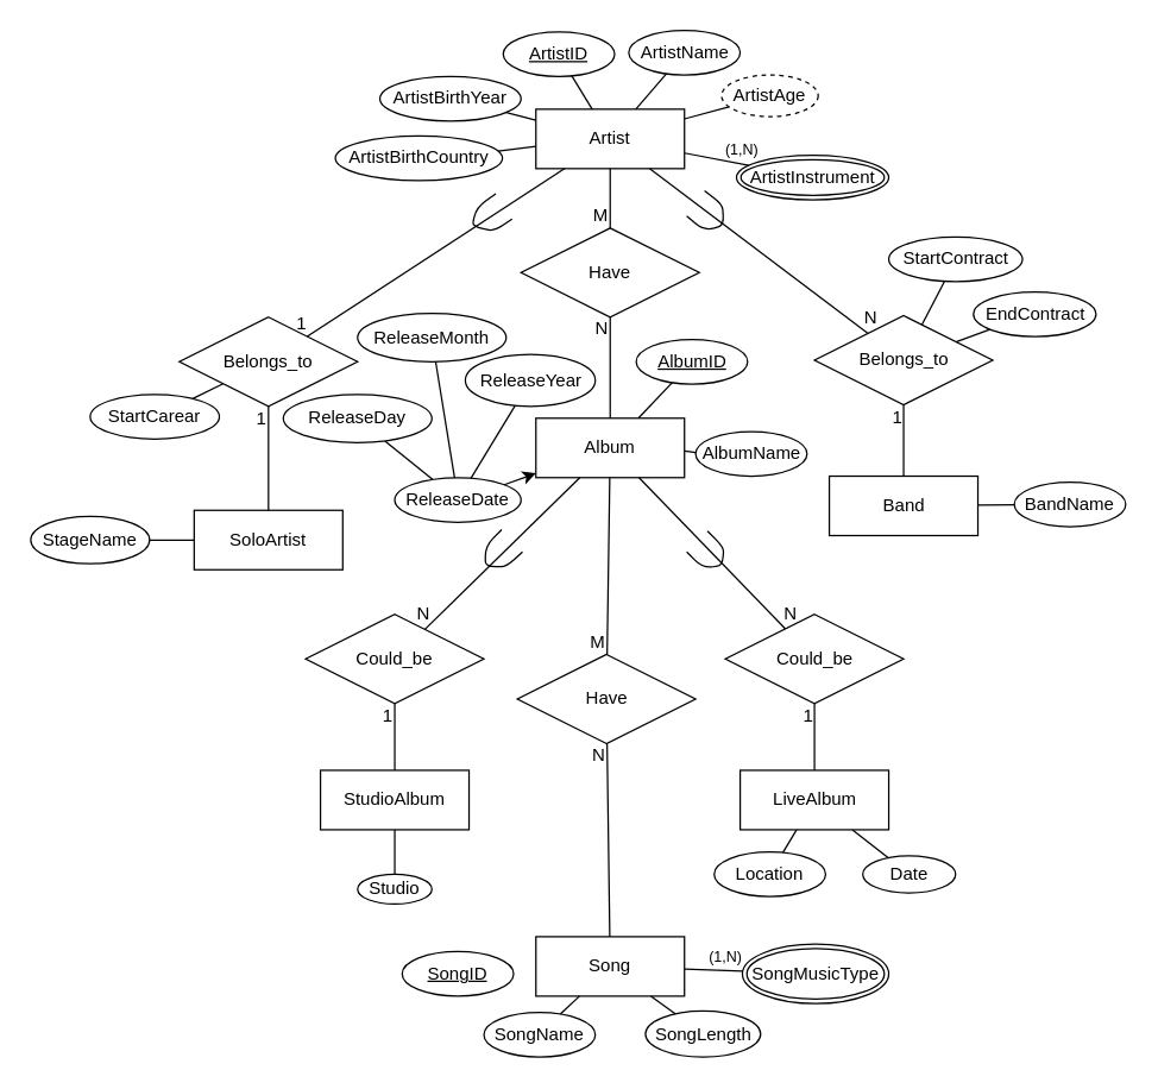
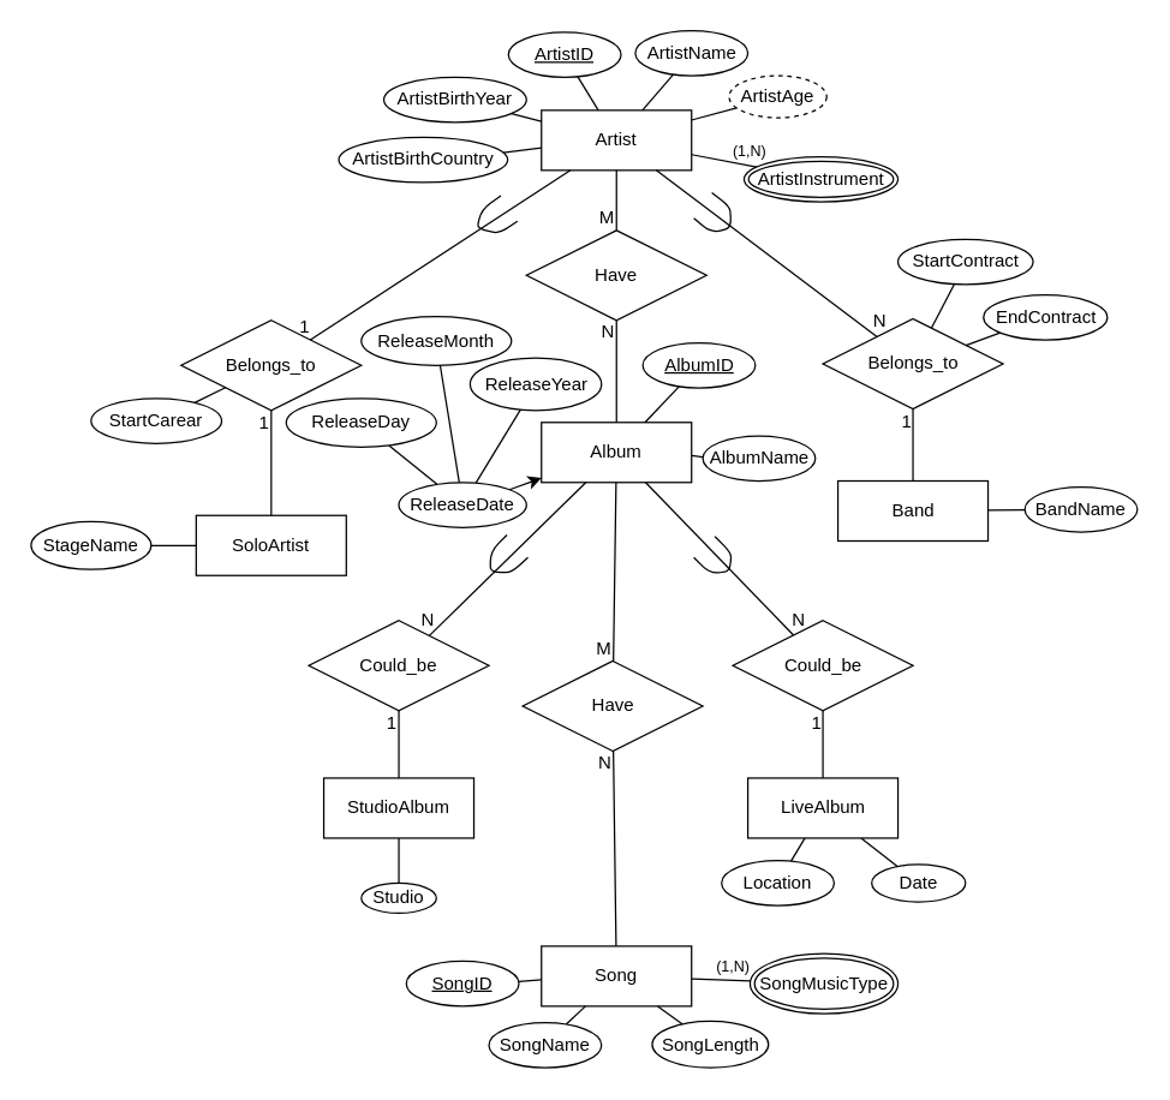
  <mxCell id="0" />
  <mxCell id="1" parent="0" />
  <mxCell id="2" value="Artist" style="whiteSpace=wrap;html=1;align=center;" parent="1" vertex="1"><mxGeometry x="360" y="73" width="100" height="40" as="geometry" /></mxCell>
  <mxCell id="3" value="Album" style="whiteSpace=wrap;html=1;align=center;" parent="1" vertex="1"><mxGeometry x="360" y="281" width="100" height="40" as="geometry" /></mxCell>
  <mxCell id="4" value="Song" style="whiteSpace=wrap;html=1;align=center;" parent="1" vertex="1"><mxGeometry x="360" y="630" width="100" height="40" as="geometry" /></mxCell>
  <mxCell id="5" value="ArtistID" style="ellipse;whiteSpace=wrap;html=1;align=center;fontStyle=4;" parent="1" vertex="1"><mxGeometry x="338" y="21" width="75" height="30" as="geometry" /></mxCell>
  <mxCell id="6" value="ArtistName" style="ellipse;whiteSpace=wrap;html=1;align=center;" parent="1" vertex="1"><mxGeometry x="422.5" y="20" width="75" height="30" as="geometry" /></mxCell>
  <mxCell id="7" value="ArtistBirthYear" style="ellipse;whiteSpace=wrap;html=1;align=center;" parent="1" vertex="1"><mxGeometry x="255" y="51" width="95" height="30" as="geometry" /></mxCell>
  <mxCell id="8" value="ArtistBirthCountry" style="ellipse;whiteSpace=wrap;html=1;align=center;" parent="1" vertex="1"><mxGeometry x="225" y="91" width="112.5" height="30" as="geometry" /></mxCell>
  <mxCell id="9" value="ArtistAge" style="ellipse;whiteSpace=wrap;html=1;align=center;dashed=1;" parent="1" vertex="1"><mxGeometry x="485" y="50" width="65" height="28" as="geometry" /></mxCell>
  <mxCell id="10" value="" style="endArrow=none;html=1;rounded=0;" parent="1" source="5" target="2" edge="1"><mxGeometry relative="1" as="geometry"><mxPoint x="340" y="13" as="sourcePoint" /><mxPoint x="330" y="13" as="targetPoint" /></mxGeometry></mxCell>
  <mxCell id="11" value="" style="endArrow=none;html=1;rounded=0;" parent="1" source="2" target="6" edge="1"><mxGeometry relative="1" as="geometry"><mxPoint x="480" y="13" as="sourcePoint" /><mxPoint x="510" y="23" as="targetPoint" /></mxGeometry></mxCell>
  <mxCell id="12" value="" style="endArrow=none;html=1;rounded=0;" parent="1" source="7" target="2" edge="1"><mxGeometry relative="1" as="geometry"><mxPoint x="290" y="53" as="sourcePoint" /><mxPoint x="330" y="53" as="targetPoint" /></mxGeometry></mxCell>
  <mxCell id="13" value="" style="endArrow=none;html=1;rounded=0;" parent="1" source="8" target="2" edge="1"><mxGeometry relative="1" as="geometry"><mxPoint x="330" y="153" as="sourcePoint" /><mxPoint x="370" y="153" as="targetPoint" /></mxGeometry></mxCell>
  <mxCell id="14" value="" style="endArrow=none;html=1;rounded=0;" parent="1" source="2" target="9" edge="1"><mxGeometry relative="1" as="geometry"><mxPoint x="360" y="43" as="sourcePoint" /><mxPoint x="440" y="103" as="targetPoint" /></mxGeometry></mxCell>
  <mxCell id="15" value="StageName" style="ellipse;whiteSpace=wrap;html=1;align=center;" parent="1" vertex="1"><mxGeometry x="20" y="347" width="80" height="32" as="geometry" /></mxCell>
  <mxCell id="16" value="" style="endArrow=none;html=1;rounded=0;" parent="1" source="15" target="85" edge="1"><mxGeometry relative="1" as="geometry"><mxPoint x="110" y="363" as="sourcePoint" /><mxPoint x="130" y="363" as="targetPoint" /></mxGeometry></mxCell>
  <mxCell id="17" value="Belongs_to" style="shape=rhombus;perimeter=rhombusPerimeter;whiteSpace=wrap;html=1;align=center;" parent="1" vertex="1"><mxGeometry x="120" y="213" width="120" height="60" as="geometry" /></mxCell>
  <mxCell id="18" value="" style="endArrow=none;html=1;rounded=0;" parent="1" source="2" target="17" edge="1"><mxGeometry relative="1" as="geometry"><mxPoint x="0" y="73" as="sourcePoint" /><mxPoint x="160" y="73" as="targetPoint" /></mxGeometry></mxCell>
  <mxCell id="19" value="1" style="resizable=0;html=1;align=right;verticalAlign=bottom;" parent="18" connectable="0" vertex="1"><mxGeometry x="1" relative="1" as="geometry" /></mxCell>
  <mxCell id="20" value="" style="endArrow=none;html=1;rounded=0;" parent="1" source="75" target="17" edge="1"><mxGeometry relative="1" as="geometry"><mxPoint x="130.926" y="268.287" as="sourcePoint" /><mxPoint x="160" y="73" as="targetPoint" /></mxGeometry></mxCell>
  <mxCell id="21" value="&lt;span lang=&quot;en&quot; class=&quot;HwtZe&quot;&gt;Have&lt;/span&gt;" style="shape=rhombus;perimeter=rhombusPerimeter;whiteSpace=wrap;html=1;align=center;" parent="1" vertex="1"><mxGeometry x="350" y="153" width="120" height="60" as="geometry" /></mxCell>
  <mxCell id="22" value="" style="endArrow=none;html=1;rounded=0;" parent="1" source="3" target="21" edge="1"><mxGeometry relative="1" as="geometry"><mxPoint x="540" y="333" as="sourcePoint" /><mxPoint x="540" y="433" as="targetPoint" /></mxGeometry></mxCell>
  <mxCell id="23" value="N" style="resizable=0;html=1;align=right;verticalAlign=bottom;" parent="22" connectable="0" vertex="1"><mxGeometry x="1" relative="1" as="geometry"><mxPoint x="-1" y="16" as="offset" /></mxGeometry></mxCell>
  <mxCell id="24" value="&lt;span lang=&quot;en&quot; class=&quot;HwtZe&quot;&gt;Belongs_to&lt;/span&gt;" style="shape=rhombus;perimeter=rhombusPerimeter;whiteSpace=wrap;html=1;align=center;" parent="1" vertex="1"><mxGeometry x="547.5" y="212" width="120" height="60" as="geometry" /></mxCell>
  <mxCell id="25" value="" style="endArrow=none;html=1;rounded=0;" parent="1" source="86" target="24" edge="1"><mxGeometry relative="1" as="geometry"><mxPoint x="607.5" y="319" as="sourcePoint" /><mxPoint x="607.5" y="269" as="targetPoint" /></mxGeometry></mxCell>
  <mxCell id="26" value="1" style="resizable=0;html=1;align=right;verticalAlign=bottom;" parent="25" connectable="0" vertex="1"><mxGeometry x="1" relative="1" as="geometry"><mxPoint x="-1" y="17" as="offset" /></mxGeometry></mxCell>
  <mxCell id="27" value="" style="endArrow=none;html=1;rounded=0;" parent="1" source="2" target="24" edge="1"><mxGeometry relative="1" as="geometry"><mxPoint x="420" y="123" as="sourcePoint" /><mxPoint x="420" y="223" as="targetPoint" /></mxGeometry></mxCell>
  <mxCell id="28" value="N" style="resizable=0;html=1;align=right;verticalAlign=bottom;" parent="27" connectable="0" vertex="1"><mxGeometry x="1" relative="1" as="geometry"><mxPoint x="7" y="-2" as="offset" /></mxGeometry></mxCell>
  <mxCell id="29" value="" style="endArrow=none;html=1;rounded=0;" parent="1" source="76" target="24" edge="1"><mxGeometry relative="1" as="geometry"><mxPoint x="558.426" y="264.287" as="sourcePoint" /><mxPoint x="620.227" y="215.364" as="targetPoint" /></mxGeometry></mxCell>
  <mxCell id="30" value="AlbumName" style="ellipse;whiteSpace=wrap;html=1;align=center;" parent="1" vertex="1"><mxGeometry x="467.5" y="290" width="75" height="30" as="geometry" /></mxCell>
  <mxCell id="31" value="" style="endArrow=none;html=1;rounded=0;" parent="1" source="74" target="3" edge="1"><mxGeometry relative="1" as="geometry"><mxPoint x="452.017" y="263.662" as="sourcePoint" /><mxPoint x="600" y="400" as="targetPoint" /></mxGeometry></mxCell>
  <mxCell id="32" value="" style="endArrow=none;html=1;rounded=0;" parent="1" source="30" target="3" edge="1"><mxGeometry relative="1" as="geometry"><mxPoint x="465" y="440" as="sourcePoint" /><mxPoint x="625" y="440" as="targetPoint" /></mxGeometry></mxCell>
  <mxCell id="33" value="Could_be" style="shape=rhombus;perimeter=rhombusPerimeter;whiteSpace=wrap;html=1;align=center;" parent="1" vertex="1"><mxGeometry x="205" y="413" width="120" height="60" as="geometry" /></mxCell>
  <mxCell id="34" value="Studio" style="ellipse;whiteSpace=wrap;html=1;align=center;" parent="1" vertex="1"><mxGeometry x="240" y="588" width="50" height="20" as="geometry" /></mxCell>
  <mxCell id="35" value="" style="endArrow=none;html=1;rounded=0;" parent="1" source="3" target="33" edge="1"><mxGeometry relative="1" as="geometry"><mxPoint x="420" y="123" as="sourcePoint" /><mxPoint x="420" y="223" as="targetPoint" /></mxGeometry></mxCell>
  <mxCell id="36" value="N" style="resizable=0;html=1;align=right;verticalAlign=bottom;" parent="35" connectable="0" vertex="1"><mxGeometry x="1" relative="1" as="geometry"><mxPoint x="4" y="-2" as="offset" /></mxGeometry></mxCell>
  <mxCell id="37" value="" style="endArrow=none;html=1;rounded=0;" parent="1" source="88" target="34" edge="1"><mxGeometry relative="1" as="geometry"><mxPoint x="265" y="558" as="sourcePoint" /><mxPoint x="505" y="418" as="targetPoint" /></mxGeometry></mxCell>
  <mxCell id="38" value="Have" style="shape=rhombus;perimeter=rhombusPerimeter;whiteSpace=wrap;html=1;align=center;" parent="1" vertex="1"><mxGeometry x="347.5" y="440" width="120" height="60" as="geometry" /></mxCell>
  <mxCell id="39" value="" style="endArrow=none;html=1;rounded=0;" parent="1" source="3" target="38" edge="1"><mxGeometry relative="1" as="geometry"><mxPoint x="392.308" y="393" as="sourcePoint" /><mxPoint x="264.545" y="485.273" as="targetPoint" /></mxGeometry></mxCell>
  <mxCell id="40" value="M" style="resizable=0;html=1;align=right;verticalAlign=bottom;" parent="39" connectable="0" vertex="1"><mxGeometry x="1" relative="1" as="geometry"><mxPoint x="-1" as="offset" /></mxGeometry></mxCell>
  <mxCell id="41" value="" style="group;rotation=45;" parent="1" vertex="1" connectable="0"><mxGeometry x="325" y="333" width="20" height="80" as="geometry" /></mxCell>
  <mxCell id="42" value="" style="endArrow=none;html=1;rounded=1;strokeColor=default;" parent="41" edge="1"><mxGeometry width="50" height="50" relative="1" as="geometry"><mxPoint x="12" y="23" as="sourcePoint" /><mxPoint x="26" y="38" as="targetPoint" /><Array as="points"><mxPoint x="1" y="34" /><mxPoint x="1" y="48" /><mxPoint x="15" y="48" /></Array></mxGeometry></mxCell>
  <mxCell id="43" value="Location" style="ellipse;whiteSpace=wrap;html=1;align=center;" parent="1" vertex="1"><mxGeometry x="480" y="573" width="75" height="30" as="geometry" /></mxCell>
  <mxCell id="44" value="Date" style="ellipse;whiteSpace=wrap;html=1;align=center;" parent="1" vertex="1"><mxGeometry x="580" y="575.5" width="62.5" height="25" as="geometry" /></mxCell>
  <mxCell id="45" value="" style="endArrow=none;html=1;rounded=0;shadow=0;sketch=0;strokeColor=default;" parent="1" source="43" target="87" edge="1"><mxGeometry relative="1" as="geometry"><mxPoint x="280" y="473" as="sourcePoint" /><mxPoint x="535.5" y="558" as="targetPoint" /></mxGeometry></mxCell>
  <mxCell id="46" value="" style="endArrow=none;html=1;rounded=0;shadow=0;sketch=0;strokeColor=default;" parent="1" source="44" target="87" edge="1"><mxGeometry relative="1" as="geometry"><mxPoint x="290" y="483" as="sourcePoint" /><mxPoint x="573" y="558" as="targetPoint" /></mxGeometry></mxCell>
  <mxCell id="47" value="Could_be" style="shape=rhombus;perimeter=rhombusPerimeter;whiteSpace=wrap;html=1;align=center;" parent="1" vertex="1"><mxGeometry x="487.5" y="413" width="120" height="60" as="geometry" /></mxCell>
  <mxCell id="48" value="" style="endArrow=none;html=1;rounded=0;" parent="1" source="4" target="38" edge="1"><mxGeometry relative="1" as="geometry"><mxPoint x="750" y="603" as="sourcePoint" /><mxPoint x="750" y="503" as="targetPoint" /></mxGeometry></mxCell>
  <mxCell id="49" value="N" style="resizable=0;html=1;align=right;verticalAlign=bottom;" parent="48" connectable="0" vertex="1"><mxGeometry x="1" relative="1" as="geometry"><mxPoint x="-1" y="16" as="offset" /></mxGeometry></mxCell>
  <mxCell id="50" value="" style="endArrow=none;html=1;rounded=0;" parent="1" source="3" target="47" edge="1"><mxGeometry relative="1" as="geometry"><mxPoint x="420" y="393" as="sourcePoint" /><mxPoint x="420" y="473" as="targetPoint" /></mxGeometry></mxCell>
  <mxCell id="51" value="N" style="resizable=0;html=1;align=right;verticalAlign=bottom;" parent="50" connectable="0" vertex="1"><mxGeometry x="1" relative="1" as="geometry"><mxPoint x="8" y="-2" as="offset" /></mxGeometry></mxCell>
  <mxCell id="52" value="" style="group;rotation=-45;" parent="1" vertex="1" connectable="0"><mxGeometry x="467.5" y="333" width="20" height="80" as="geometry" /></mxCell>
  <mxCell id="53" value="" style="endArrow=none;html=1;rounded=1;strokeColor=default;" parent="52" edge="1"><mxGeometry width="50" height="50" relative="1" as="geometry"><mxPoint x="-6" y="38" as="sourcePoint" /><mxPoint x="8" y="24" as="targetPoint" /><Array as="points"><mxPoint x="5" y="49" /><mxPoint x="18" y="47" /><mxPoint x="19" y="35" /></Array></mxGeometry></mxCell>
  <mxCell id="54" value="" style="group;rotation=55;" parent="1" vertex="1" connectable="0"><mxGeometry x="318" y="106" width="20" height="80" as="geometry" /></mxCell>
  <mxCell id="55" value="" style="endArrow=none;html=1;rounded=1;strokeColor=default;" parent="54" edge="1"><mxGeometry width="50" height="50" relative="1" as="geometry"><mxPoint x="15" y="24" as="sourcePoint" /><mxPoint x="26" y="41" as="targetPoint" /><Array as="points"><mxPoint x="2" y="33" /><mxPoint x="-1" y="46" /><mxPoint x="14" y="49" /></Array></mxGeometry></mxCell>
  <mxCell id="56" value="" style="group;rotation=-55;" parent="1" vertex="1" connectable="0"><mxGeometry x="467.5" y="104" width="20" height="80" as="geometry" /></mxCell>
  <mxCell id="57" value="" style="endArrow=none;html=1;rounded=1;strokeColor=default;" parent="56" edge="1"><mxGeometry width="50" height="50" relative="1" as="geometry"><mxPoint x="-6" y="41" as="sourcePoint" /><mxPoint x="6" y="24" as="targetPoint" /><Array as="points"><mxPoint x="6" y="51" /><mxPoint x="19" y="47" /><mxPoint x="18" y="33" /></Array></mxGeometry></mxCell>
  <mxCell id="58" value="SongLength" style="ellipse;whiteSpace=wrap;html=1;align=center;" parent="1" vertex="1"><mxGeometry x="433.75" y="680" width="77.5" height="31" as="geometry" /></mxCell>
  <mxCell id="59" value="SongName" style="ellipse;whiteSpace=wrap;html=1;align=center;" parent="1" vertex="1"><mxGeometry x="325" y="681" width="75" height="30" as="geometry" /></mxCell>
  <mxCell id="60" value="SongID" style="ellipse;whiteSpace=wrap;html=1;align=center;fontStyle=4;" parent="1" vertex="1"><mxGeometry x="270" y="640" width="75" height="30" as="geometry" /></mxCell>
  <mxCell id="61" value="" style="endArrow=none;html=1;rounded=0;" parent="1" source="4" target="58" edge="1"><mxGeometry relative="1" as="geometry"><mxPoint x="373.649" y="611.613" as="sourcePoint" /><mxPoint x="392.542" y="600.271" as="targetPoint" /></mxGeometry></mxCell>
  <mxCell id="62" value="" style="endArrow=none;html=1;rounded=0;" parent="1" source="59" target="4" edge="1"><mxGeometry relative="1" as="geometry"><mxPoint x="383.649" y="621.613" as="sourcePoint" /><mxPoint x="402.542" y="610.271" as="targetPoint" /></mxGeometry></mxCell>
+ <mxCell id="63" value="" style="endArrow=none;html=1;rounded=0;" parent="1" source="60" target="4" edge="1"><mxGeometry relative="1" as="geometry"><mxPoint x="393.649" y="631.613" as="sourcePoint" /><mxPoint x="412.542" y="620.271" as="targetPoint" /></mxGeometry></mxCell>
  <mxCell id="64" value="ReleaseDate" style="ellipse;whiteSpace=wrap;html=1;align=center;" parent="1" vertex="1"><mxGeometry x="265" y="321" width="85" height="30" as="geometry" /></mxCell>
  <mxCell id="65" value="ReleaseMonth" style="ellipse;whiteSpace=wrap;html=1;align=center;" parent="1" vertex="1"><mxGeometry x="240" y="210.5" width="100" height="32.5" as="geometry" /></mxCell>
  <mxCell id="66" value="ReleaseYear" style="ellipse;whiteSpace=wrap;html=1;align=center;" parent="1" vertex="1"><mxGeometry x="312.5" y="238" width="87.5" height="35" as="geometry" /></mxCell>
  <mxCell id="67" value="" style="endArrow=classic;html=1;rounded=0;shadow=0;sketch=0;strokeColor=default;" parent="1" source="64" target="3" edge="1"><mxGeometry relative="1" as="geometry"><mxPoint x="450" y="103" as="sourcePoint" /><mxPoint x="610" y="103" as="targetPoint" /></mxGeometry></mxCell>
  <mxCell id="68" value="" style="endArrow=none;html=1;rounded=0;shadow=0;sketch=0;strokeColor=default;" parent="1" source="64" target="65" edge="1"><mxGeometry relative="1" as="geometry"><mxPoint x="505" y="3" as="sourcePoint" /><mxPoint x="665" y="3" as="targetPoint" /></mxGeometry></mxCell>
  <mxCell id="69" value="" style="endArrow=none;html=1;rounded=0;shadow=0;sketch=0;strokeColor=default;" parent="1" source="64" target="66" edge="1"><mxGeometry relative="1" as="geometry"><mxPoint x="345" y="-37" as="sourcePoint" /><mxPoint x="505" y="-37" as="targetPoint" /></mxGeometry></mxCell>
  <mxCell id="70" value="" style="endArrow=none;html=1;rounded=0;shadow=0;sketch=0;strokeColor=default;" parent="1" source="2" target="21" edge="1"><mxGeometry relative="1" as="geometry"><mxPoint x="490" y="300" as="sourcePoint" /><mxPoint x="650" y="300" as="targetPoint" /></mxGeometry></mxCell>
  <mxCell id="71" value="M" style="resizable=0;html=1;align=right;verticalAlign=bottom;" parent="70" connectable="0" vertex="1"><mxGeometry x="1" relative="1" as="geometry"><mxPoint x="-1" as="offset" /></mxGeometry></mxCell>
  <mxCell id="72" value="ArtistInstrument" style="ellipse;shape=doubleEllipse;margin=3;whiteSpace=wrap;html=1;align=center;" parent="1" vertex="1"><mxGeometry x="495" y="104" width="102.5" height="30" as="geometry" /></mxCell>
  <mxCell id="73" value="" style="endArrow=none;html=1;rounded=0;shadow=0;sketch=0;strokeColor=default;" parent="1" source="2" target="72" edge="1"><mxGeometry relative="1" as="geometry"><mxPoint x="490" y="180" as="sourcePoint" /><mxPoint x="650" y="180" as="targetPoint" /></mxGeometry></mxCell>
  <mxCell id="74" value="AlbumID" style="ellipse;whiteSpace=wrap;html=1;align=center;fontStyle=4;" parent="1" vertex="1"><mxGeometry x="427.5" y="228" width="75" height="30" as="geometry" /></mxCell>
  <mxCell id="75" value="StartCarear" style="ellipse;whiteSpace=wrap;html=1;align=center;" parent="1" vertex="1"><mxGeometry x="60" y="265" width="86.96" height="30" as="geometry" /></mxCell>
  <mxCell id="76" value="StartContract" style="ellipse;whiteSpace=wrap;html=1;align=center;" parent="1" vertex="1"><mxGeometry x="597.5" y="159" width="90" height="30" as="geometry" /></mxCell>
  <mxCell id="77" value="" style="endArrow=none;html=1;rounded=0;" parent="1" source="78" target="24" edge="1"><mxGeometry relative="1" as="geometry"><mxPoint x="653.077" y="198.564" as="sourcePoint" /><mxPoint x="644.207" y="227.354" as="targetPoint" /></mxGeometry></mxCell>
  <mxCell id="78" value="EndContract" style="ellipse;whiteSpace=wrap;html=1;align=center;" parent="1" vertex="1"><mxGeometry x="654.5" y="196" width="82.5" height="30" as="geometry" /></mxCell>
  <mxCell id="79" value="BandName" style="ellipse;whiteSpace=wrap;html=1;align=center;" parent="1" vertex="1"><mxGeometry x="682" y="324" width="75" height="30" as="geometry" /></mxCell>
  <mxCell id="80" value="" style="endArrow=none;html=1;rounded=0;" parent="1" source="86" target="79" edge="1"><mxGeometry relative="1" as="geometry"><mxPoint x="657.5" y="339" as="sourcePoint" /><mxPoint x="630.227" y="225.364" as="targetPoint" /></mxGeometry></mxCell>
  <mxCell id="81" value="SongMusicType" style="ellipse;shape=doubleEllipse;margin=3;whiteSpace=wrap;html=1;align=center;" parent="1" vertex="1"><mxGeometry x="499" y="635" width="98.5" height="40" as="geometry" /></mxCell>
  <mxCell id="82" value="" style="endArrow=none;html=1;rounded=0;shadow=0;sketch=0;strokeColor=default;" parent="1" source="4" target="81" edge="1"><mxGeometry relative="1" as="geometry"><mxPoint x="536.251" y="583.414" as="sourcePoint" /><mxPoint x="545.5" y="568" as="targetPoint" /></mxGeometry></mxCell>
  <mxCell id="83" value="ReleaseDay" style="ellipse;whiteSpace=wrap;html=1;align=center;" parent="1" vertex="1"><mxGeometry x="190" y="265" width="100" height="32.5" as="geometry" /></mxCell>
  <mxCell id="84" value="" style="endArrow=none;html=1;rounded=0;shadow=0;sketch=0;strokeColor=default;" parent="1" source="83" target="64" edge="1"><mxGeometry relative="1" as="geometry"><mxPoint x="324.048" y="313.564" as="sourcePoint" /><mxPoint x="349.319" y="282.655" as="targetPoint" /></mxGeometry></mxCell>
  <mxCell id="85" value="SoloArtist" style="whiteSpace=wrap;html=1;align=center;" vertex="1" parent="1"><mxGeometry x="130" y="343" width="100" height="40" as="geometry" /></mxCell>
  <mxCell id="86" value="Band" style="whiteSpace=wrap;html=1;align=center;" vertex="1" parent="1"><mxGeometry x="557.5" y="320" width="100" height="40" as="geometry" /></mxCell>
  <mxCell id="87" value="LiveAlbum" style="whiteSpace=wrap;html=1;align=center;" vertex="1" parent="1"><mxGeometry x="497.5" y="518" width="100" height="40" as="geometry" /></mxCell>
  <mxCell id="88" value="StudioAlbum" style="whiteSpace=wrap;html=1;align=center;" vertex="1" parent="1"><mxGeometry x="215" y="518" width="100" height="40" as="geometry" /></mxCell>
  <mxCell id="89" value="&lt;font style=&quot;font-size: 10px;&quot;&gt;(1,N)&lt;/font&gt;" style="text;html=1;strokeColor=none;fillColor=none;align=center;verticalAlign=middle;whiteSpace=wrap;rounded=0;fontSize=10;" vertex="1" parent="1"><mxGeometry x="489.5" y="92" width="18" height="16" as="geometry" /></mxCell>
  <mxCell id="90" value="&lt;font style=&quot;font-size: 10px;&quot;&gt;(1,N)&lt;/font&gt;" style="text;html=1;strokeColor=none;fillColor=none;align=center;verticalAlign=middle;whiteSpace=wrap;rounded=0;fontSize=10;" vertex="1" parent="1"><mxGeometry x="479" y="635" width="18" height="16" as="geometry" /></mxCell>
  <mxCell id="91" value="" style="endArrow=none;html=1;rounded=0;" edge="1" parent="1" source="85" target="17"><mxGeometry relative="1" as="geometry"><mxPoint x="617.5" y="330" as="sourcePoint" /><mxPoint x="617.5" y="282" as="targetPoint" /></mxGeometry></mxCell>
  <mxCell id="92" value="1" style="resizable=0;html=1;align=right;verticalAlign=bottom;" connectable="0" vertex="1" parent="91"><mxGeometry x="1" relative="1" as="geometry"><mxPoint x="-1" y="17" as="offset" /></mxGeometry></mxCell>
  <mxCell id="93" value="" style="endArrow=none;html=1;rounded=0;" edge="1" parent="1" source="88" target="33"><mxGeometry relative="1" as="geometry"><mxPoint x="190" y="353" as="sourcePoint" /><mxPoint x="190" y="283" as="targetPoint" /></mxGeometry></mxCell>
  <mxCell id="94" value="1" style="resizable=0;html=1;align=right;verticalAlign=bottom;" connectable="0" vertex="1" parent="93"><mxGeometry x="1" relative="1" as="geometry"><mxPoint x="-1" y="17" as="offset" /></mxGeometry></mxCell>
  <mxCell id="95" value="" style="endArrow=none;html=1;rounded=0;" edge="1" parent="1" source="87" target="47"><mxGeometry relative="1" as="geometry"><mxPoint x="200" y="363" as="sourcePoint" /><mxPoint x="200" y="293" as="targetPoint" /></mxGeometry></mxCell>
  <mxCell id="96" value="1" style="resizable=0;html=1;align=right;verticalAlign=bottom;" connectable="0" vertex="1" parent="95"><mxGeometry x="1" relative="1" as="geometry"><mxPoint x="-1" y="17" as="offset" /></mxGeometry></mxCell>
